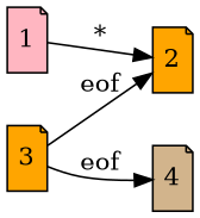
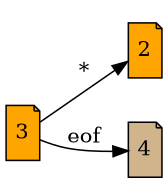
  digraph {
    rankdir=LR
    node [fillcolor=orange fixedsize=true shape=note style=filled]
-   1 [fillcolor=lightpink width=0.3]
    2 [width=0.3]
    4 [fillcolor=tan width=0.3]
    3 [width=0.3]
-   1 -> 2 [label="*"]
-   3 -> 2 [label=eof]
+   3 -> 2 [label="*"]
    3 -> 4 [label=eof]
  }
